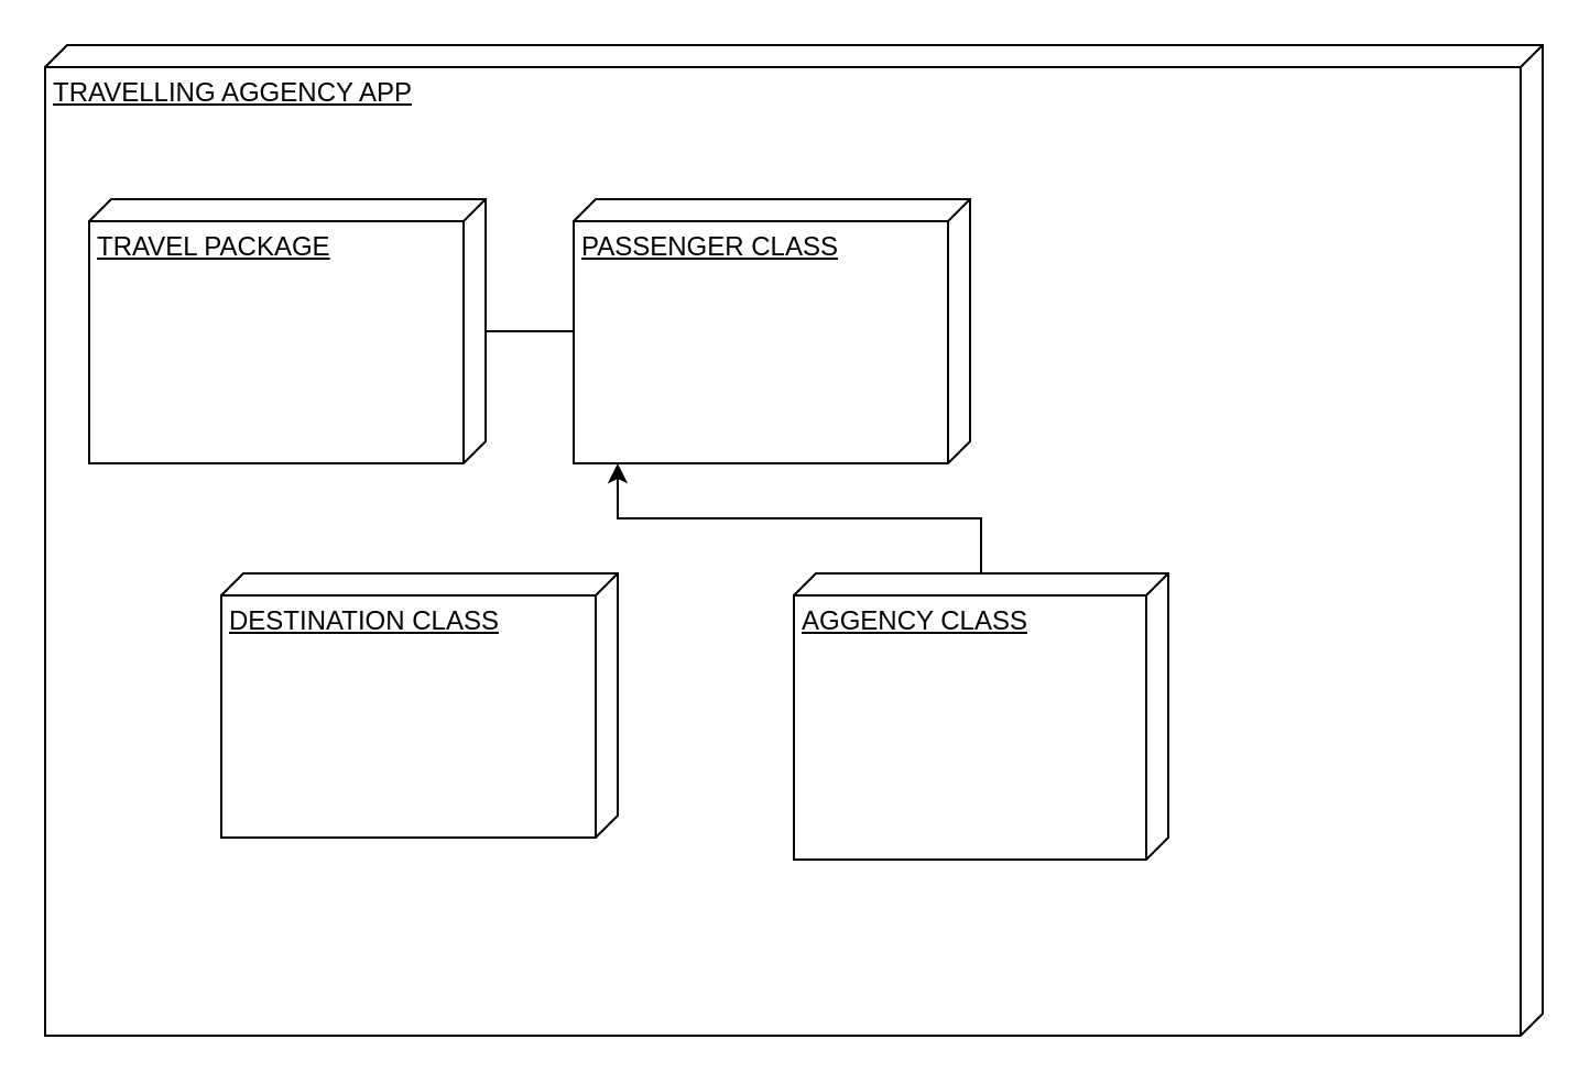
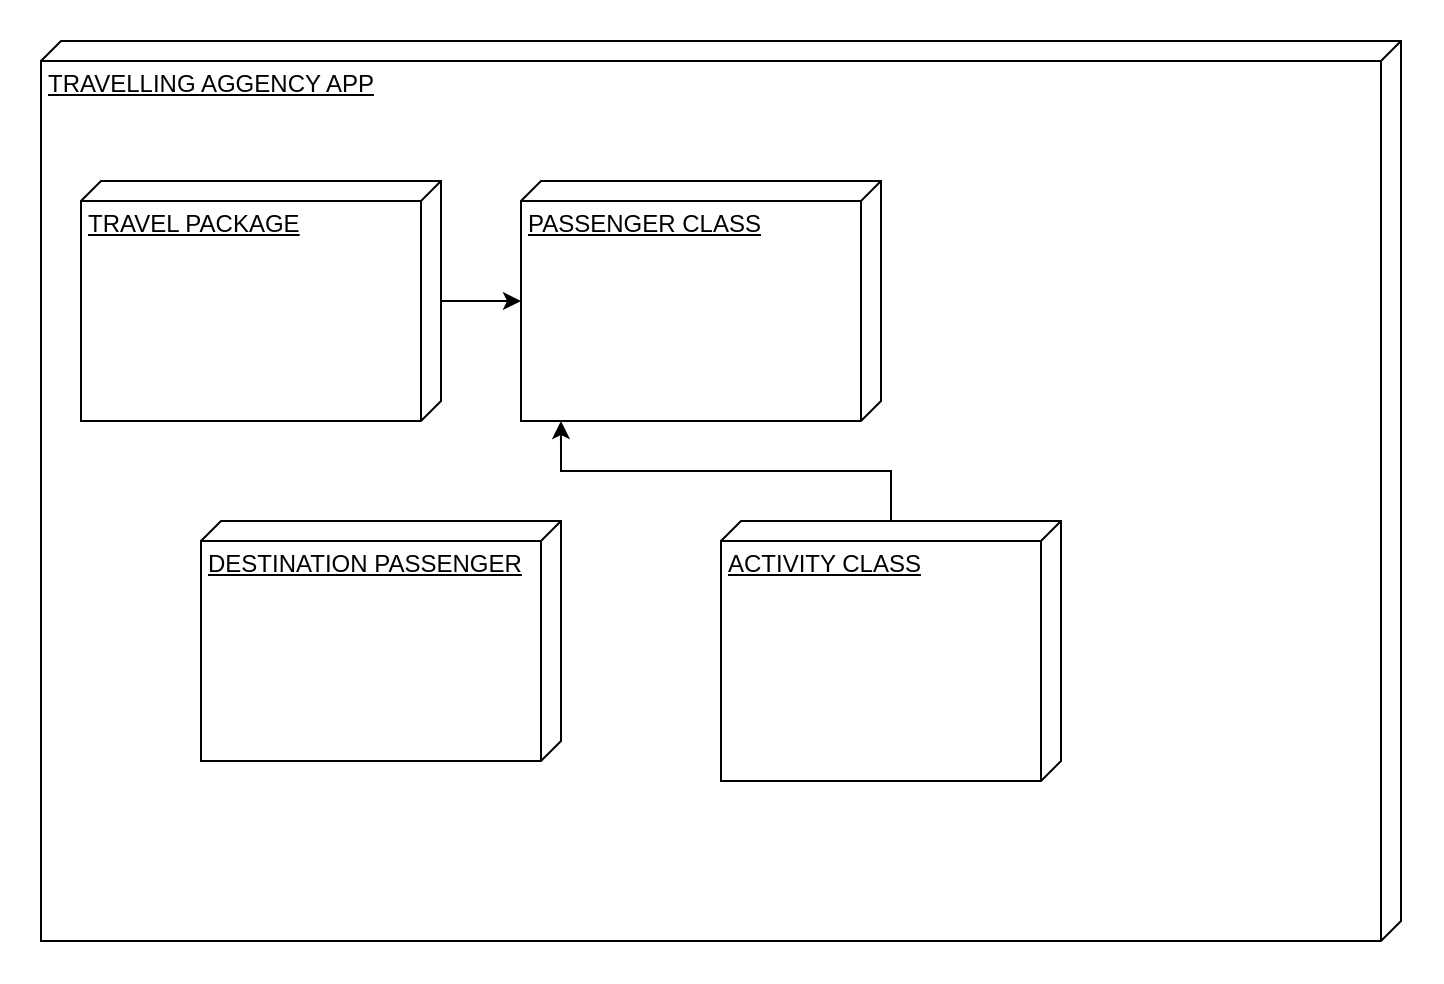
  <mxCell id="0" />
  <mxCell id="1" parent="0" />
  <mxCell id="2" value="TRAVELLING AGGENCY APP" style="verticalAlign=top;align=left;spacingTop=8;spacingLeft=2;spacingRight=12;shape=cube;size=10;direction=south;fontStyle=4;html=1;whiteSpace=wrap;" vertex="1" parent="1"><mxGeometry x="20" y="20" width="680" height="450" as="geometry" /></mxCell>
  <mxCell id="3" value="PASSENGER CLASS" style="verticalAlign=top;align=left;spacingTop=8;spacingLeft=2;spacingRight=12;shape=cube;size=10;direction=south;fontStyle=4;html=1;whiteSpace=wrap;" vertex="1" parent="1"><mxGeometry x="260" y="90" width="180" height="120" as="geometry" /></mxCell>
- <mxCell id="4" style="edgeStyle=orthogonalEdgeStyle;rounded=0;orthogonalLoop=1;jettySize=auto;html=1;endArrow=none;" edge="1" parent="1" source="5" target="3"><mxGeometry relative="1" as="geometry" /></mxCell>
+ <mxCell id="4" style="edgeStyle=orthogonalEdgeStyle;rounded=0;orthogonalLoop=1;jettySize=auto;html=1;" edge="1" parent="1" source="5" target="3"><mxGeometry relative="1" as="geometry" /></mxCell>
  <mxCell id="5" value="TRAVEL PACKAGE" style="verticalAlign=top;align=left;spacingTop=8;spacingLeft=2;spacingRight=12;shape=cube;size=10;direction=south;fontStyle=4;html=1;whiteSpace=wrap;" vertex="1" parent="1"><mxGeometry x="40" y="90" width="180" height="120" as="geometry" /></mxCell>
- <mxCell id="6" value="AGGENCY CLASS" style="verticalAlign=top;align=left;spacingTop=8;spacingLeft=2;spacingRight=12;shape=cube;size=10;direction=south;fontStyle=4;html=1;whiteSpace=wrap;" vertex="1" parent="1"><mxGeometry x="360" y="260" width="170" height="130" as="geometry" /></mxCell>
- <mxCell id="7" value="DESTINATION CLASS" style="verticalAlign=top;align=left;spacingTop=8;spacingLeft=2;spacingRight=12;shape=cube;size=10;direction=south;fontStyle=4;html=1;whiteSpace=wrap;" vertex="1" parent="1"><mxGeometry x="100" y="260" width="180" height="120" as="geometry" /></mxCell>
+ <mxCell id="6" value="ACTIVITY CLASS" style="verticalAlign=top;align=left;spacingTop=8;spacingLeft=2;spacingRight=12;shape=cube;size=10;direction=south;fontStyle=4;html=1;whiteSpace=wrap;" vertex="1" parent="1"><mxGeometry x="360" y="260" width="170" height="130" as="geometry" /></mxCell>
+ <mxCell id="7" value="DESTINATION PASSENGER" style="verticalAlign=top;align=left;spacingTop=8;spacingLeft=2;spacingRight=12;shape=cube;size=10;direction=south;fontStyle=4;html=1;whiteSpace=wrap;" vertex="1" parent="1"><mxGeometry x="100" y="260" width="180" height="120" as="geometry" /></mxCell>
  <mxCell id="8" style="edgeStyle=orthogonalEdgeStyle;rounded=0;orthogonalLoop=1;jettySize=auto;html=1;entryX=1;entryY=0.889;entryDx=0;entryDy=0;entryPerimeter=0;" edge="1" parent="1" source="6" target="3"><mxGeometry relative="1" as="geometry" /></mxCell>
